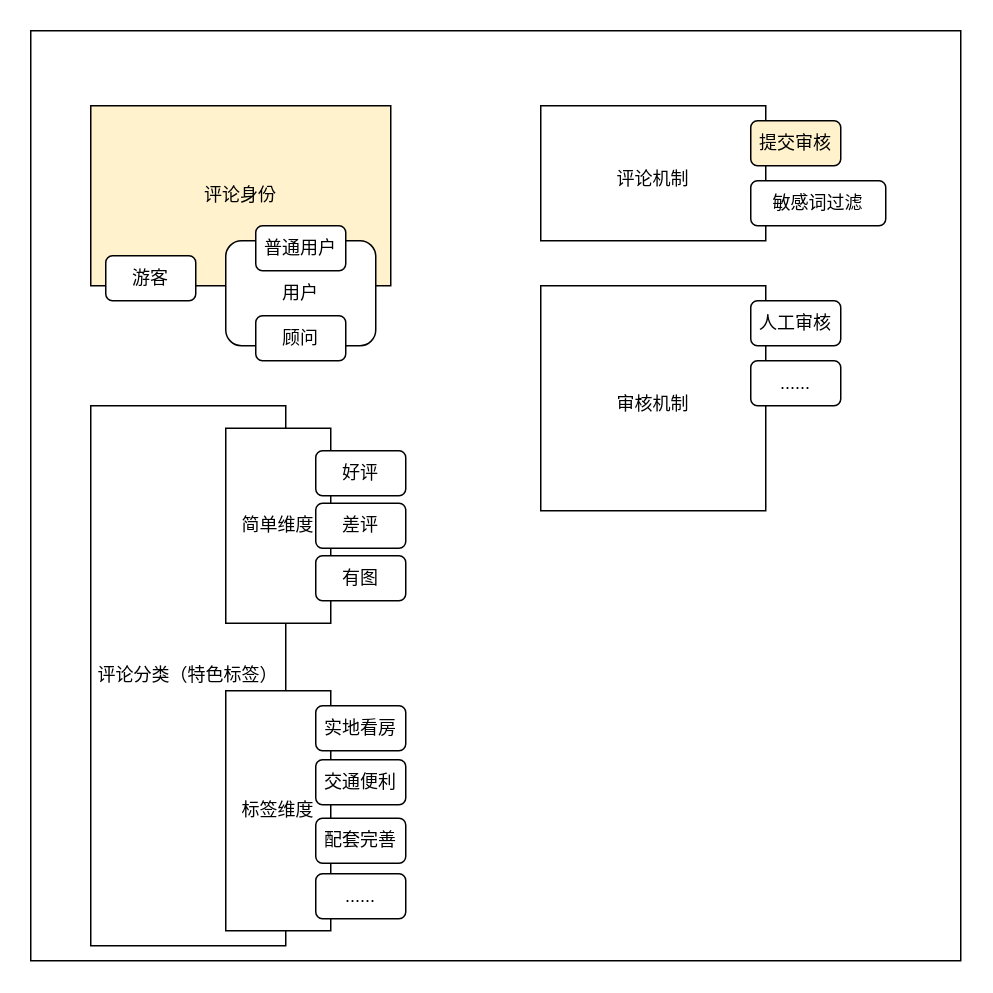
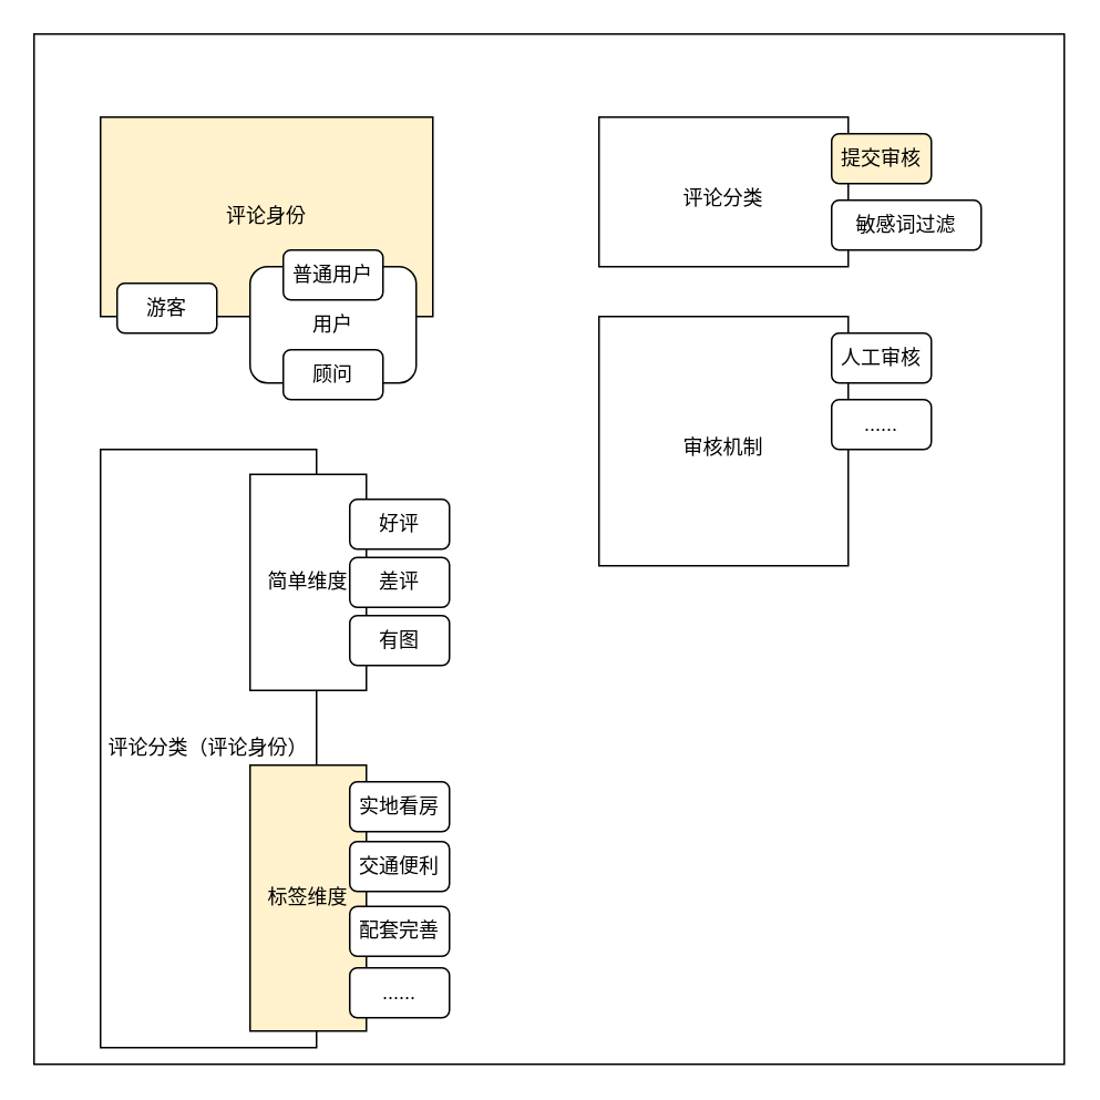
  <mxCell id="0" />
  <mxCell id="1" parent="0" />
  <mxCell id="2" value="" style="whiteSpace=wrap;html=1;aspect=fixed;" vertex="1" parent="1"><mxGeometry x="20" y="20" width="620" height="620" as="geometry" /></mxCell>
  <mxCell id="3" value="评论身份" style="rounded=0;whiteSpace=wrap;html=1;fillColor=#fff2cc;" vertex="1" parent="1"><mxGeometry x="60" y="70" width="200" height="120" as="geometry" /></mxCell>
  <mxCell id="4" value="游客" style="rounded=1;whiteSpace=wrap;html=1;" vertex="1" parent="1"><mxGeometry x="70" y="170" width="60" height="30" as="geometry" /></mxCell>
  <mxCell id="5" value="用户" style="rounded=1;whiteSpace=wrap;html=1;" vertex="1" parent="1"><mxGeometry x="150" y="160" width="100" height="70" as="geometry" /></mxCell>
- <mxCell id="6" value="评论分类（特色标签）" style="rounded=0;whiteSpace=wrap;html=1;" vertex="1" parent="1"><mxGeometry x="60" y="270" width="130" height="360" as="geometry" /></mxCell>
+ <mxCell id="6" value="评论分类（评论身份）" style="rounded=0;whiteSpace=wrap;html=1;" vertex="1" parent="1"><mxGeometry x="60" y="270" width="130" height="360" as="geometry" /></mxCell>
  <mxCell id="7" value="普通用户" style="rounded=1;whiteSpace=wrap;html=1;" vertex="1" parent="1"><mxGeometry x="170" y="150" width="60" height="30" as="geometry" /></mxCell>
  <mxCell id="8" value="顾问" style="rounded=1;whiteSpace=wrap;html=1;" vertex="1" parent="1"><mxGeometry x="170" y="210" width="60" height="30" as="geometry" /></mxCell>
  <mxCell id="9" value="简单维度" style="rounded=0;whiteSpace=wrap;html=1;" vertex="1" parent="1"><mxGeometry x="150" y="285" width="70" height="130" as="geometry" /></mxCell>
  <mxCell id="10" value="好评" style="rounded=1;whiteSpace=wrap;html=1;" vertex="1" parent="1"><mxGeometry x="210" y="300" width="60" height="30" as="geometry" /></mxCell>
  <mxCell id="11" value="差评" style="rounded=1;whiteSpace=wrap;html=1;" vertex="1" parent="1"><mxGeometry x="210" y="335" width="60" height="30" as="geometry" /></mxCell>
  <mxCell id="12" value="有图" style="rounded=1;whiteSpace=wrap;html=1;" vertex="1" parent="1"><mxGeometry x="210" y="370" width="60" height="30" as="geometry" /></mxCell>
- <mxCell id="13" value="标签维度" style="rounded=0;whiteSpace=wrap;html=1;" vertex="1" parent="1"><mxGeometry x="150" y="460" width="70" height="160" as="geometry" /></mxCell>
+ <mxCell id="13" value="标签维度" style="rounded=0;whiteSpace=wrap;html=1;fillColor=#fff2cc;" vertex="1" parent="1"><mxGeometry x="150" y="460" width="70" height="160" as="geometry" /></mxCell>
  <mxCell id="14" value="实地看房" style="rounded=1;whiteSpace=wrap;html=1;" vertex="1" parent="1"><mxGeometry x="210" y="470" width="60" height="30" as="geometry" /></mxCell>
  <mxCell id="15" value="交通便利" style="rounded=1;whiteSpace=wrap;html=1;" vertex="1" parent="1"><mxGeometry x="210" y="506" width="60" height="30" as="geometry" /></mxCell>
  <mxCell id="16" value="配套完善" style="rounded=1;whiteSpace=wrap;html=1;" vertex="1" parent="1"><mxGeometry x="210" y="545" width="60" height="30" as="geometry" /></mxCell>
  <mxCell id="17" value="......" style="rounded=1;whiteSpace=wrap;html=1;" vertex="1" parent="1"><mxGeometry x="210" y="582" width="60" height="30" as="geometry" /></mxCell>
- <mxCell id="18" value="&lt;font style=&quot;font-size: 12px&quot;&gt;评论机制&lt;/font&gt;" style="rounded=0;whiteSpace=wrap;html=1;fontSize=20;fillColor=#ffffff;gradientColor=none;" vertex="1" parent="1"><mxGeometry x="360" y="70" width="150" height="90" as="geometry" /></mxCell>
+ <mxCell id="18" value="&lt;font style=&quot;font-size: 12px&quot;&gt;评论分类&lt;/font&gt;" style="rounded=0;whiteSpace=wrap;html=1;fontSize=20;fillColor=#ffffff;gradientColor=none;" vertex="1" parent="1"><mxGeometry x="360" y="70" width="150" height="90" as="geometry" /></mxCell>
  <mxCell id="19" value="提交审核" style="rounded=1;whiteSpace=wrap;html=1;fillColor=#fff2cc;" vertex="1" parent="1"><mxGeometry x="500" y="80" width="60" height="30" as="geometry" /></mxCell>
  <mxCell id="20" value="敏感词过滤" style="rounded=1;whiteSpace=wrap;html=1;" vertex="1" parent="1"><mxGeometry x="500" y="120" width="90" height="30" as="geometry" /></mxCell>
  <mxCell id="21" value="&lt;font style=&quot;font-size: 12px&quot;&gt;审核机制&lt;/font&gt;" style="whiteSpace=wrap;html=1;aspect=fixed;fontSize=20;fillColor=#ffffff;gradientColor=none;" vertex="1" parent="1"><mxGeometry x="360" y="190" width="150" height="150" as="geometry" /></mxCell>
  <mxCell id="22" value="人工审核" style="rounded=1;whiteSpace=wrap;html=1;" vertex="1" parent="1"><mxGeometry x="500" y="200" width="60" height="30" as="geometry" /></mxCell>
  <mxCell id="23" value="......" style="rounded=1;whiteSpace=wrap;html=1;" vertex="1" parent="1"><mxGeometry x="500" y="240" width="60" height="30" as="geometry" /></mxCell>
